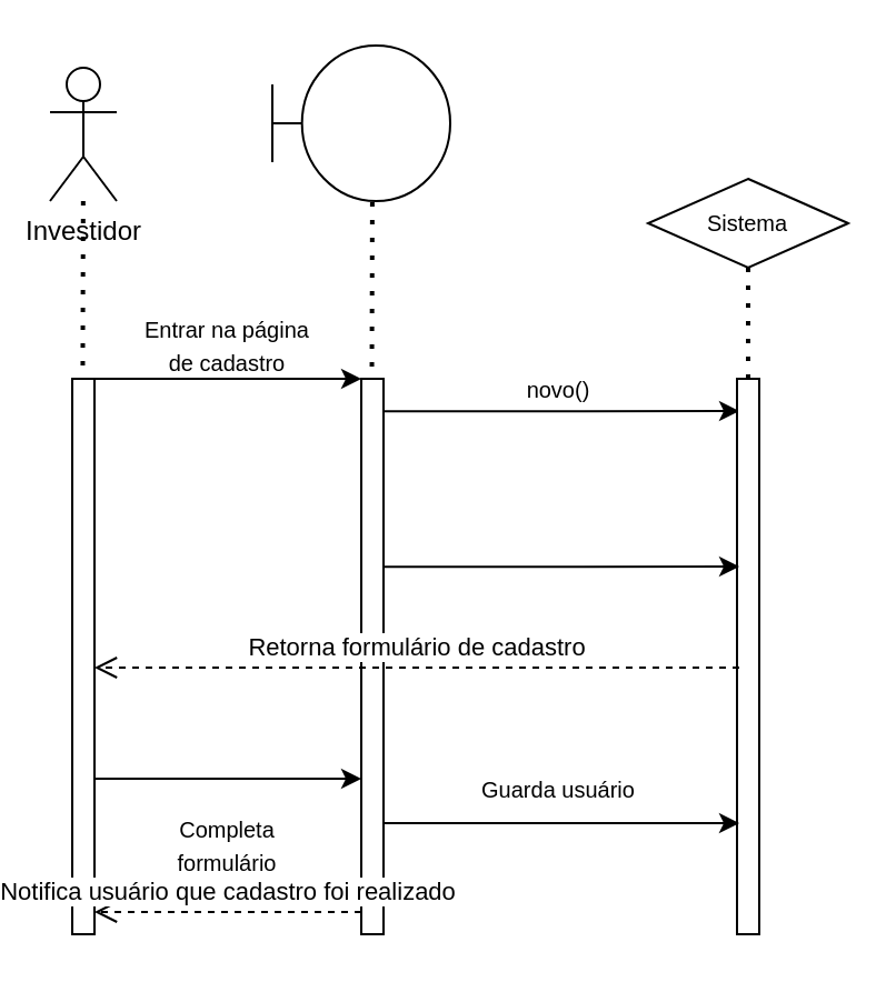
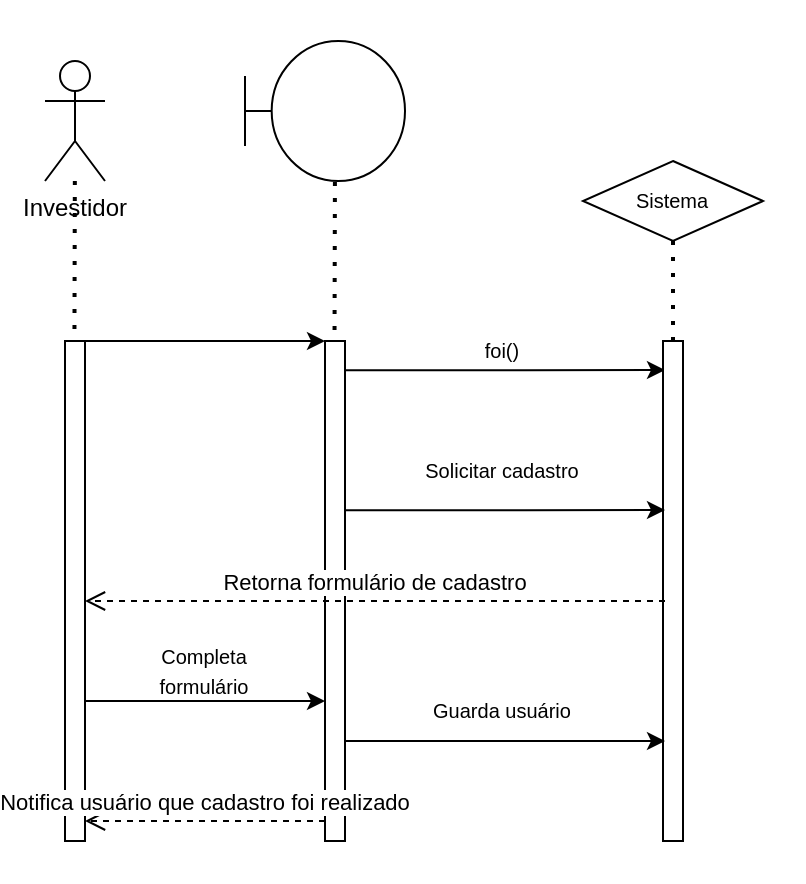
  <mxCell id="0" />
  <mxCell id="1" parent="0" />
  <mxCell id="2" value="Investidor" style="shape=umlActor;verticalLabelPosition=bottom;verticalAlign=top;html=1;outlineConnect=0;" parent="1" vertex="1"><mxGeometry x="20" y="30" width="30" height="60" as="geometry" /></mxCell>
  <mxCell id="3" value="" style="html=1;points=[];perimeter=orthogonalPerimeter;" parent="1" vertex="1"><mxGeometry x="30" y="170" width="10" height="250" as="geometry" /></mxCell>
  <mxCell id="4" value="" style="endArrow=none;dashed=1;html=1;dashPattern=1 3;strokeWidth=2;rounded=0;entryX=0.472;entryY=-0.002;entryDx=0;entryDy=0;entryPerimeter=0;" parent="1" source="2" target="3" edge="1"><mxGeometry width="50" height="50" relative="1" as="geometry"><mxPoint x="260" y="330" as="sourcePoint" /><mxPoint x="35" y="160" as="targetPoint" /></mxGeometry></mxCell>
  <mxCell id="5" value="" style="html=1;points=[];perimeter=orthogonalPerimeter;" parent="1" vertex="1"><mxGeometry x="160" y="170" width="10" height="250" as="geometry" /></mxCell>
  <mxCell id="6" value="" style="endArrow=classic;html=1;rounded=0;exitX=1;exitY=0.04;exitDx=0;exitDy=0;exitPerimeter=0;entryX=0;entryY=0.04;entryDx=0;entryDy=0;entryPerimeter=0;" parent="1" edge="1"><mxGeometry width="50" height="50" relative="1" as="geometry"><mxPoint x="40" y="170" as="sourcePoint" /><mxPoint x="160" y="170" as="targetPoint" /><Array as="points"><mxPoint x="130" y="170" /></Array></mxGeometry></mxCell>
  <mxCell id="7" value="" style="endArrow=none;dashed=1;html=1;dashPattern=1 3;strokeWidth=2;rounded=0;entryX=0.472;entryY=-0.002;entryDx=0;entryDy=0;entryPerimeter=0;" parent="1" edge="1"><mxGeometry width="50" height="50" relative="1" as="geometry"><mxPoint x="164.963" y="90.5" as="sourcePoint" /><mxPoint x="164.76" y="170" as="targetPoint" /></mxGeometry></mxCell>
  <mxCell id="8" value="" style="shape=umlBoundary;whiteSpace=wrap;html=1;" parent="1" vertex="1"><mxGeometry x="120" y="20" width="80" height="70" as="geometry" /></mxCell>
- <mxCell id="9" value="&lt;span style=&quot;font-size: 10px;&quot;&gt;Entrar na página de cadastro&lt;/span&gt;" style="text;html=1;strokeColor=none;fillColor=none;align=center;verticalAlign=middle;whiteSpace=wrap;rounded=0;" parent="1" vertex="1"><mxGeometry x="60" y="140" width="80" height="30" as="geometry" /></mxCell>
  <mxCell id="10" value="" style="endArrow=classic;html=1;rounded=0;exitX=1;exitY=0.04;exitDx=0;exitDy=0;exitPerimeter=0;entryX=0.1;entryY=0.058;entryDx=0;entryDy=0;entryPerimeter=0;" parent="1" target="13" edge="1"><mxGeometry width="50" height="50" relative="1" as="geometry"><mxPoint x="170" y="184.58" as="sourcePoint" /><mxPoint x="290" y="184.58" as="targetPoint" /><Array as="points"><mxPoint x="260" y="184.58" /></Array></mxGeometry></mxCell>
  <mxCell id="11" value="Sistema" style="rhombus;whiteSpace=wrap;html=1;fontSize=10;" parent="1" vertex="1"><mxGeometry x="289" y="80" width="90" height="40" as="geometry" /></mxCell>
- <mxCell id="12" value="&lt;font style=&quot;font-size: 10px;&quot;&gt;novo()&lt;/font&gt;" style="text;html=1;strokeColor=none;fillColor=none;align=center;verticalAlign=middle;whiteSpace=wrap;rounded=0;" parent="1" vertex="1"><mxGeometry x="209" y="160" width="80" height="30" as="geometry" /></mxCell>
+ <mxCell id="12" value="&lt;font style=&quot;font-size: 10px;&quot;&gt;foi()&lt;/font&gt;" style="text;html=1;strokeColor=none;fillColor=none;align=center;verticalAlign=middle;whiteSpace=wrap;rounded=0;" parent="1" vertex="1"><mxGeometry x="209" y="160" width="80" height="30" as="geometry" /></mxCell>
  <mxCell id="13" value="" style="html=1;points=[];perimeter=orthogonalPerimeter;fontSize=10;" parent="1" vertex="1"><mxGeometry x="329" y="170" width="10" height="250" as="geometry" /></mxCell>
  <mxCell id="14" value="" style="endArrow=none;dashed=1;html=1;dashPattern=1 3;strokeWidth=2;rounded=0;fontSize=10;entryX=0.5;entryY=1;entryDx=0;entryDy=0;" parent="1" target="11" edge="1"><mxGeometry width="50" height="50" relative="1" as="geometry"><mxPoint x="334" y="170" as="sourcePoint" /><mxPoint x="140" y="240" as="targetPoint" /></mxGeometry></mxCell>
  <mxCell id="15" value="" style="endArrow=classic;html=1;rounded=0;exitX=1;exitY=0.04;exitDx=0;exitDy=0;exitPerimeter=0;entryX=0.1;entryY=0.338;entryDx=0;entryDy=0;entryPerimeter=0;" parent="1" target="13" edge="1"><mxGeometry width="50" height="50" relative="1" as="geometry"><mxPoint x="170" y="254.58" as="sourcePoint" /><mxPoint x="290" y="254.58" as="targetPoint" /><Array as="points"><mxPoint x="260" y="254.58" /></Array></mxGeometry></mxCell>
+ <mxCell id="16" value="&lt;font style=&quot;font-size: 10px;&quot;&gt;Solicitar cadastro&lt;/font&gt;" style="text;html=1;strokeColor=none;fillColor=none;align=center;verticalAlign=middle;whiteSpace=wrap;rounded=0;" parent="1" vertex="1"><mxGeometry x="209" y="220" width="80" height="30" as="geometry" /></mxCell>
  <mxCell id="17" value="Retorna formulário de cadastro" style="html=1;verticalAlign=bottom;endArrow=open;dashed=1;endSize=8;rounded=0;exitX=0.1;exitY=0.52;exitDx=0;exitDy=0;exitPerimeter=0;entryX=1;entryY=0.52;entryDx=0;entryDy=0;entryPerimeter=0;" parent="1" source="13" target="3" edge="1"><mxGeometry relative="1" as="geometry"><mxPoint x="230" y="200" as="sourcePoint" /><mxPoint x="150" y="200" as="targetPoint" /></mxGeometry></mxCell>
  <mxCell id="18" value="" style="endArrow=classic;html=1;rounded=0;exitX=1;exitY=0.72;exitDx=0;exitDy=0;exitPerimeter=0;" parent="1" source="3" edge="1"><mxGeometry width="50" height="50" relative="1" as="geometry"><mxPoint x="170" y="230" as="sourcePoint" /><mxPoint x="160" y="350" as="targetPoint" /></mxGeometry></mxCell>
  <mxCell id="19" value="" style="endArrow=classic;html=1;rounded=0;exitX=1;exitY=0.72;exitDx=0;exitDy=0;exitPerimeter=0;entryX=0.1;entryY=0.8;entryDx=0;entryDy=0;entryPerimeter=0;" parent="1" target="13" edge="1"><mxGeometry width="50" height="50" relative="1" as="geometry"><mxPoint x="170" y="370" as="sourcePoint" /><mxPoint x="290" y="370" as="targetPoint" /></mxGeometry></mxCell>
- <mxCell id="20" value="&lt;span style=&quot;font-size: 10px;&quot;&gt;Completa formulário&lt;/span&gt;" style="text;html=1;strokeColor=none;fillColor=none;align=center;verticalAlign=middle;whiteSpace=wrap;rounded=0;" parent="1" vertex="1"><mxGeometry x="60" y="365" width="80" height="30" as="geometry" /></mxCell>
+ <mxCell id="20" value="&lt;span style=&quot;font-size: 10px;&quot;&gt;Completa formulário&lt;/span&gt;" style="text;html=1;strokeColor=none;fillColor=none;align=center;verticalAlign=middle;whiteSpace=wrap;rounded=0;" parent="1" vertex="1"><mxGeometry x="60" y="320" width="80" height="30" as="geometry" /></mxCell>
  <mxCell id="21" value="&lt;font style=&quot;font-size: 10px;&quot;&gt;Guarda usuário&lt;/font&gt;" style="text;html=1;strokeColor=none;fillColor=none;align=center;verticalAlign=middle;whiteSpace=wrap;rounded=0;" parent="1" vertex="1"><mxGeometry x="209" y="340" width="80" height="30" as="geometry" /></mxCell>
  <mxCell id="22" value="Notifica usuário que cadastro foi realizado" style="html=1;verticalAlign=bottom;endArrow=open;dashed=1;endSize=8;rounded=0;entryX=1;entryY=0.96;entryDx=0;entryDy=0;entryPerimeter=0;exitX=0;exitY=0.96;exitDx=0;exitDy=0;exitPerimeter=0;" parent="1" source="5" target="3" edge="1"><mxGeometry relative="1" as="geometry"><mxPoint x="150" y="410" as="sourcePoint" /><mxPoint x="150" y="200" as="targetPoint" /></mxGeometry></mxCell>
